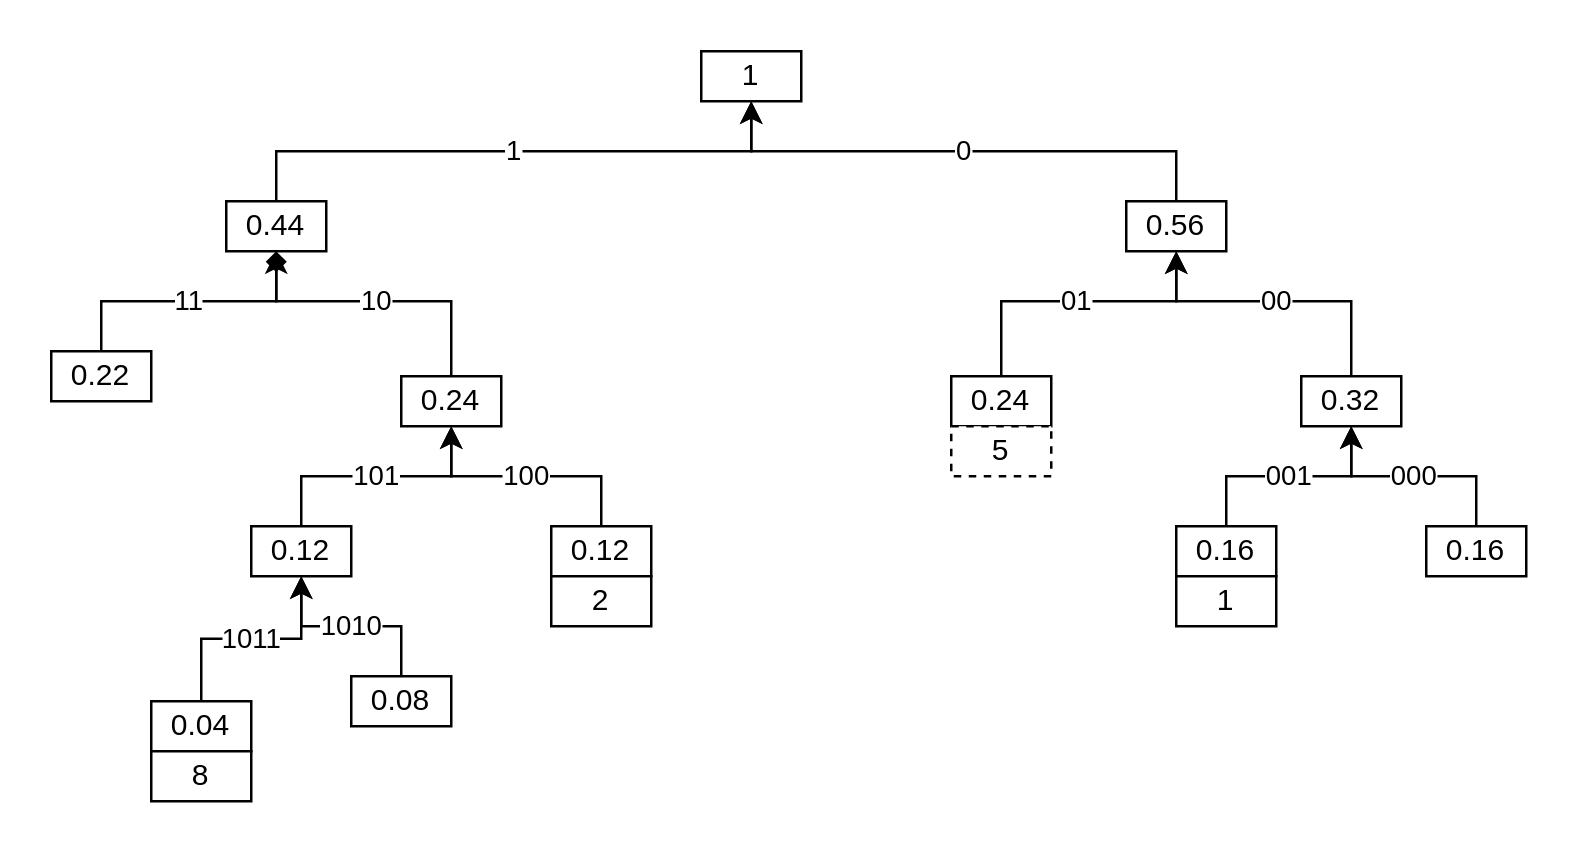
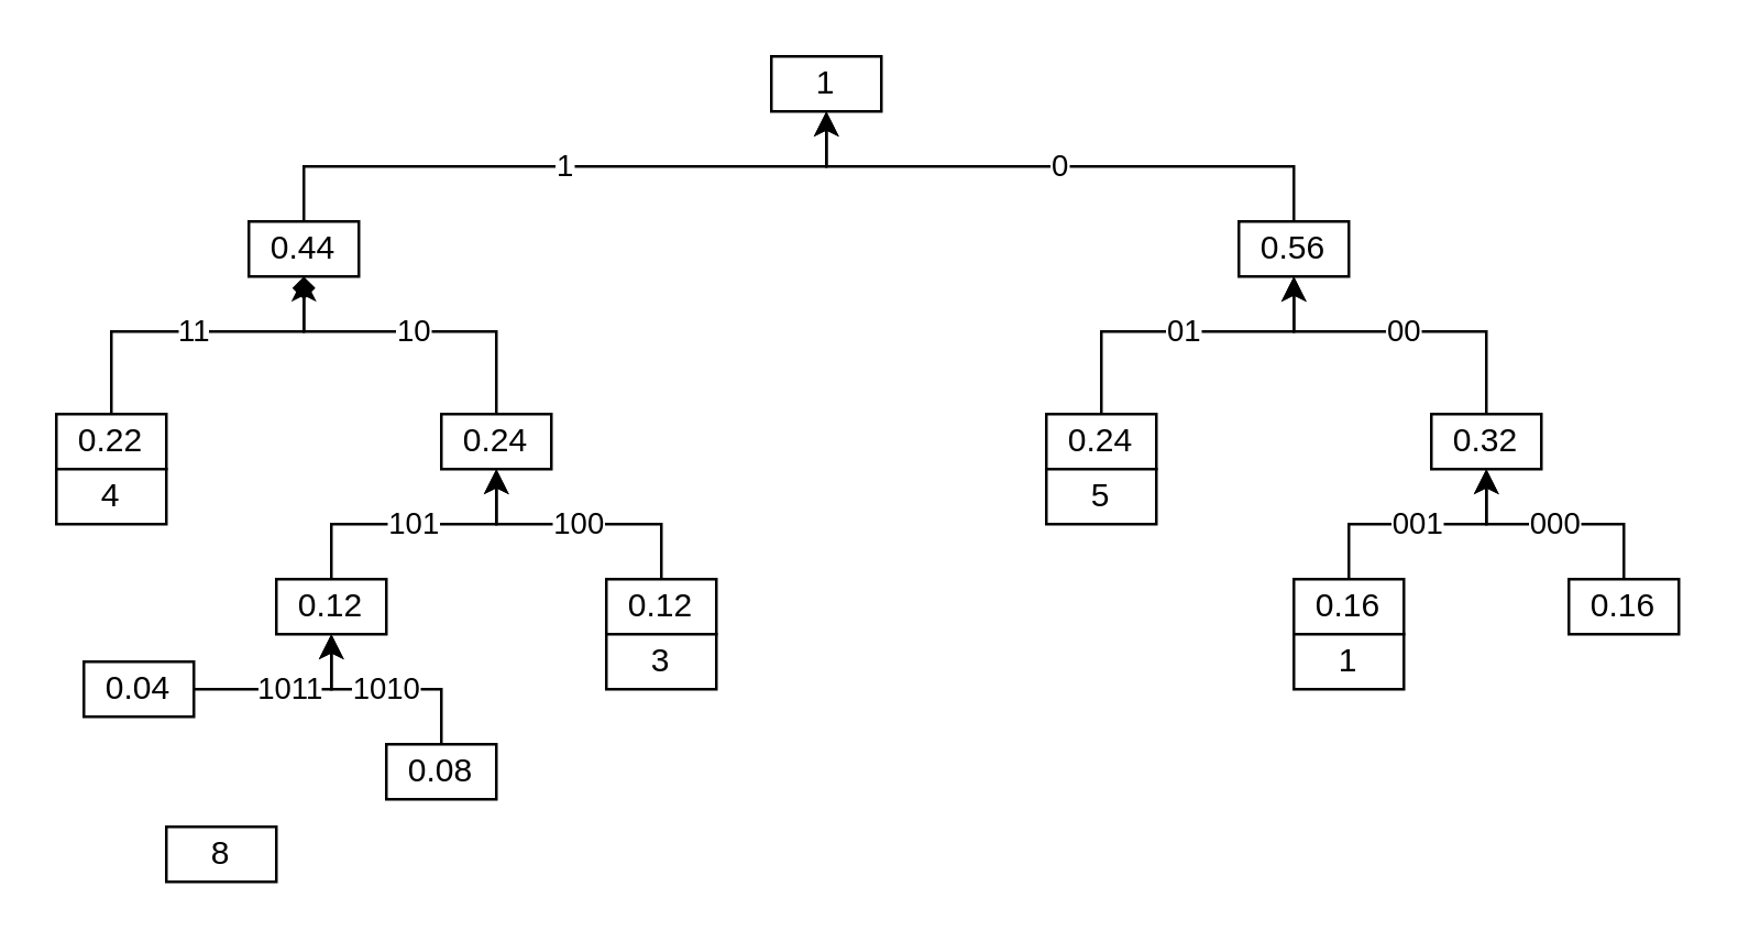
  <mxCell id="0" />
  <mxCell id="1" parent="0" />
  <mxCell id="2" value="1" style="rounded=0;whiteSpace=wrap;html=1;" vertex="1" parent="1"><mxGeometry x="280" y="20" width="40" height="20" as="geometry" /></mxCell>
  <mxCell id="3" value="1" style="edgeStyle=orthogonalEdgeStyle;rounded=0;orthogonalLoop=1;jettySize=auto;html=1;entryX=0.5;entryY=1;entryDx=0;entryDy=0;" edge="1" parent="1" source="4" target="2"><mxGeometry relative="1" as="geometry"><Array as="points"><mxPoint x="110" y="60" /><mxPoint x="300" y="60" /></Array></mxGeometry></mxCell>
  <mxCell id="4" value="0.44" style="rounded=0;whiteSpace=wrap;html=1;" vertex="1" parent="1"><mxGeometry x="90" y="80" width="40" height="20" as="geometry" /></mxCell>
  <mxCell id="5" value="11" style="edgeStyle=orthogonalEdgeStyle;rounded=0;orthogonalLoop=1;jettySize=auto;html=1;entryX=0.5;entryY=1;entryDx=0;entryDy=0;endArrow=diamond;" edge="1" parent="1" source="6" target="4"><mxGeometry relative="1" as="geometry"><Array as="points"><mxPoint x="40" y="120" /><mxPoint x="110" y="120" /></Array></mxGeometry></mxCell>
- <mxCell id="6" value="0.22" style="rounded=0;whiteSpace=wrap;html=1;" vertex="1" parent="1"><mxGeometry x="20" y="140" width="40" height="20" as="geometry" /></mxCell>
+ <mxCell id="6" value="0.22" style="rounded=0;whiteSpace=wrap;html=1;" vertex="1" parent="1"><mxGeometry x="20" y="150" width="40" height="20" as="geometry" /></mxCell>
  <mxCell id="7" value="10" style="edgeStyle=orthogonalEdgeStyle;rounded=0;orthogonalLoop=1;jettySize=auto;html=1;" edge="1" parent="1" source="8"><mxGeometry relative="1" as="geometry"><mxPoint x="110" y="100" as="targetPoint" /><Array as="points"><mxPoint x="180" y="120" /><mxPoint x="110" y="120" /></Array></mxGeometry></mxCell>
  <mxCell id="8" value="0.24" style="rounded=0;whiteSpace=wrap;html=1;" vertex="1" parent="1"><mxGeometry x="160" y="150" width="40" height="20" as="geometry" /></mxCell>
  <mxCell id="9" value="101" style="edgeStyle=orthogonalEdgeStyle;rounded=0;orthogonalLoop=1;jettySize=auto;html=1;entryX=0.5;entryY=1;entryDx=0;entryDy=0;" edge="1" parent="1" source="10" target="8"><mxGeometry relative="1" as="geometry"><Array as="points"><mxPoint x="120" y="190" /><mxPoint x="180" y="190" /></Array></mxGeometry></mxCell>
  <mxCell id="10" value="0.12" style="rounded=0;whiteSpace=wrap;html=1;" vertex="1" parent="1"><mxGeometry x="100" y="210" width="40" height="20" as="geometry" /></mxCell>
  <mxCell id="11" value="100" style="edgeStyle=orthogonalEdgeStyle;rounded=0;orthogonalLoop=1;jettySize=auto;html=1;entryX=0.5;entryY=1;entryDx=0;entryDy=0;" edge="1" parent="1" source="12" target="8"><mxGeometry relative="1" as="geometry"><Array as="points"><mxPoint x="240" y="190" /><mxPoint x="180" y="190" /></Array></mxGeometry></mxCell>
  <mxCell id="12" value="0.12" style="rounded=0;whiteSpace=wrap;html=1;" vertex="1" parent="1"><mxGeometry x="220" y="210" width="40" height="20" as="geometry" /></mxCell>
  <mxCell id="13" value="1011" style="edgeStyle=orthogonalEdgeStyle;rounded=0;orthogonalLoop=1;jettySize=auto;html=1;entryX=0.5;entryY=1;entryDx=0;entryDy=0;" edge="1" parent="1" source="14" target="10"><mxGeometry relative="1" as="geometry" /></mxCell>
- <mxCell id="14" value="0.04" style="rounded=0;whiteSpace=wrap;html=1;" vertex="1" parent="1"><mxGeometry x="60" y="280" width="40" height="20" as="geometry" /></mxCell>
+ <mxCell id="14" value="0.04" style="rounded=0;whiteSpace=wrap;html=1;" vertex="1" parent="1"><mxGeometry x="30" y="240" width="40" height="20" as="geometry" /></mxCell>
  <mxCell id="15" value="1010" style="edgeStyle=orthogonalEdgeStyle;rounded=0;orthogonalLoop=1;jettySize=auto;html=1;entryX=0.5;entryY=1;entryDx=0;entryDy=0;" edge="1" parent="1" source="16" target="10"><mxGeometry relative="1" as="geometry" /></mxCell>
  <mxCell id="16" value="0.08" style="rounded=0;whiteSpace=wrap;html=1;" vertex="1" parent="1"><mxGeometry x="140" y="270" width="40" height="20" as="geometry" /></mxCell>
+ <mxCell id="17" value="4" style="rounded=0;whiteSpace=wrap;html=1;" vertex="1" parent="1"><mxGeometry x="20" y="170" width="40" height="20" as="geometry" /></mxCell>
  <mxCell id="18" value="8" style="rounded=0;whiteSpace=wrap;html=1;" vertex="1" parent="1"><mxGeometry x="60" y="300" width="40" height="20" as="geometry" /></mxCell>
- <mxCell id="19" value="2" style="rounded=0;whiteSpace=wrap;html=1;" vertex="1" parent="1"><mxGeometry x="220" y="230" width="40" height="20" as="geometry" /></mxCell>
+ <mxCell id="19" value="3" style="rounded=0;whiteSpace=wrap;html=1;" vertex="1" parent="1"><mxGeometry x="220" y="230" width="40" height="20" as="geometry" /></mxCell>
  <mxCell id="20" value="0" style="edgeStyle=orthogonalEdgeStyle;rounded=0;orthogonalLoop=1;jettySize=auto;html=1;entryX=0.5;entryY=1;entryDx=0;entryDy=0;" edge="1" parent="1" source="21" target="2"><mxGeometry relative="1" as="geometry"><Array as="points"><mxPoint x="470" y="60" /><mxPoint x="300" y="60" /></Array></mxGeometry></mxCell>
  <mxCell id="21" value="0.56" style="rounded=0;whiteSpace=wrap;html=1;" vertex="1" parent="1"><mxGeometry x="450" y="80" width="40" height="20" as="geometry" /></mxCell>
  <mxCell id="22" value="01" style="edgeStyle=orthogonalEdgeStyle;rounded=0;orthogonalLoop=1;jettySize=auto;html=1;entryX=0.5;entryY=1;entryDx=0;entryDy=0;" edge="1" parent="1" source="23" target="21"><mxGeometry relative="1" as="geometry"><Array as="points"><mxPoint x="400" y="120" /><mxPoint x="470" y="120" /></Array></mxGeometry></mxCell>
  <mxCell id="23" value="0.24" style="rounded=0;whiteSpace=wrap;html=1;" vertex="1" parent="1"><mxGeometry x="380" y="150" width="40" height="20" as="geometry" /></mxCell>
- <mxCell id="24" value="5" style="rounded=0;whiteSpace=wrap;html=1;dashed=1;" vertex="1" parent="1"><mxGeometry x="380" y="170" width="40" height="20" as="geometry" /></mxCell>
+ <mxCell id="24" value="5" style="rounded=0;whiteSpace=wrap;html=1;" vertex="1" parent="1"><mxGeometry x="380" y="170" width="40" height="20" as="geometry" /></mxCell>
  <mxCell id="25" value="00" style="edgeStyle=orthogonalEdgeStyle;rounded=0;orthogonalLoop=1;jettySize=auto;html=1;exitX=0.5;exitY=0;exitDx=0;exitDy=0;" edge="1" parent="1" source="26"><mxGeometry relative="1" as="geometry"><mxPoint x="470" y="100" as="targetPoint" /><Array as="points"><mxPoint x="540" y="120" /><mxPoint x="470" y="120" /></Array></mxGeometry></mxCell>
  <mxCell id="26" value="0.32" style="rounded=0;whiteSpace=wrap;html=1;" vertex="1" parent="1"><mxGeometry x="520" y="150" width="40" height="20" as="geometry" /></mxCell>
  <mxCell id="27" value="001" style="edgeStyle=orthogonalEdgeStyle;rounded=0;orthogonalLoop=1;jettySize=auto;html=1;entryX=0.5;entryY=1;entryDx=0;entryDy=0;exitX=0.5;exitY=0;exitDx=0;exitDy=0;" edge="1" parent="1" source="28" target="26"><mxGeometry relative="1" as="geometry"><Array as="points"><mxPoint x="490" y="190" /><mxPoint x="540" y="190" /></Array></mxGeometry></mxCell>
  <mxCell id="28" value="0.16" style="rounded=0;whiteSpace=wrap;html=1;" vertex="1" parent="1"><mxGeometry x="470" y="210" width="40" height="20" as="geometry" /></mxCell>
  <mxCell id="29" value="000" style="edgeStyle=orthogonalEdgeStyle;rounded=0;orthogonalLoop=1;jettySize=auto;html=1;entryX=0.5;entryY=1;entryDx=0;entryDy=0;" edge="1" parent="1" source="30" target="26"><mxGeometry relative="1" as="geometry"><Array as="points"><mxPoint x="590" y="190" /><mxPoint x="540" y="190" /></Array></mxGeometry></mxCell>
  <mxCell id="30" value="0.16" style="rounded=0;whiteSpace=wrap;html=1;" vertex="1" parent="1"><mxGeometry x="570" y="210" width="40" height="20" as="geometry" /></mxCell>
  <mxCell id="31" value="1" style="rounded=0;whiteSpace=wrap;html=1;" vertex="1" parent="1"><mxGeometry x="470" y="230" width="40" height="20" as="geometry" /></mxCell>
